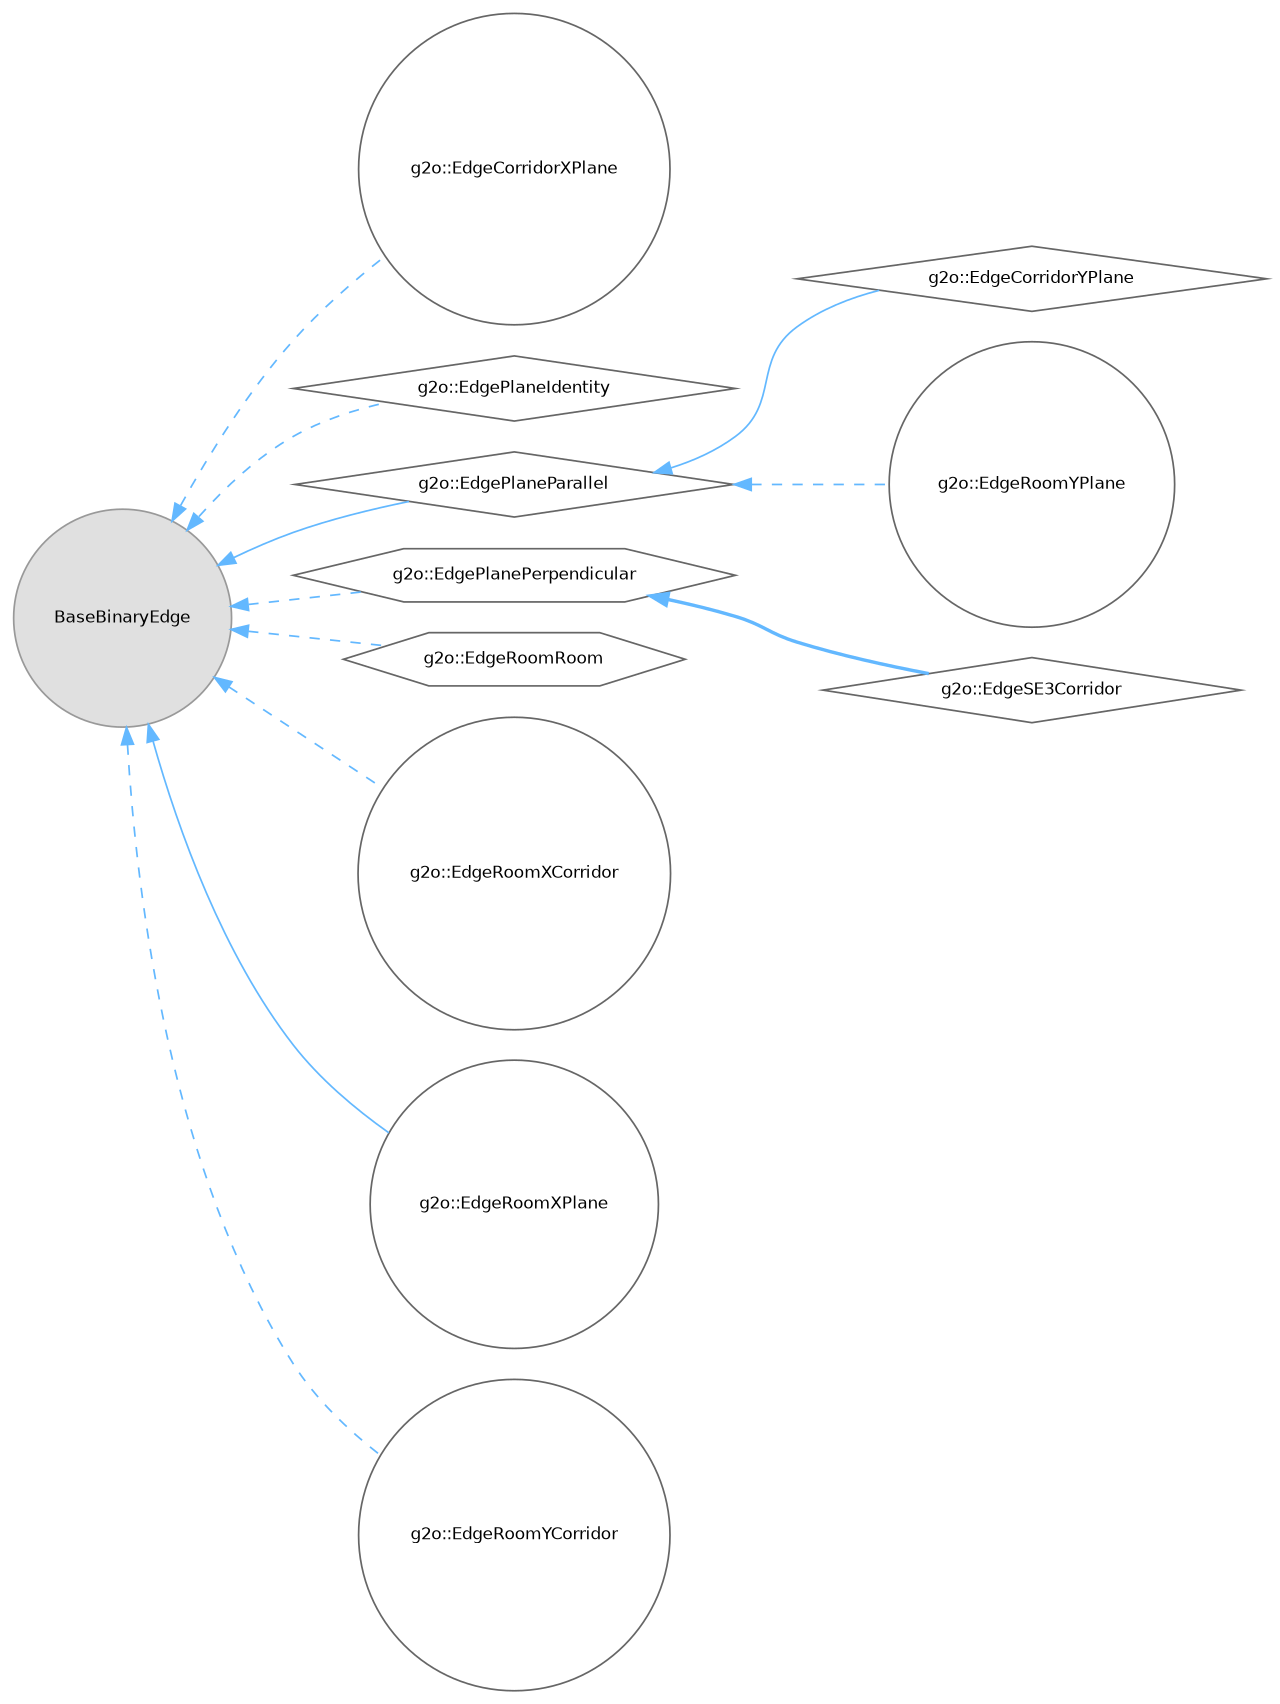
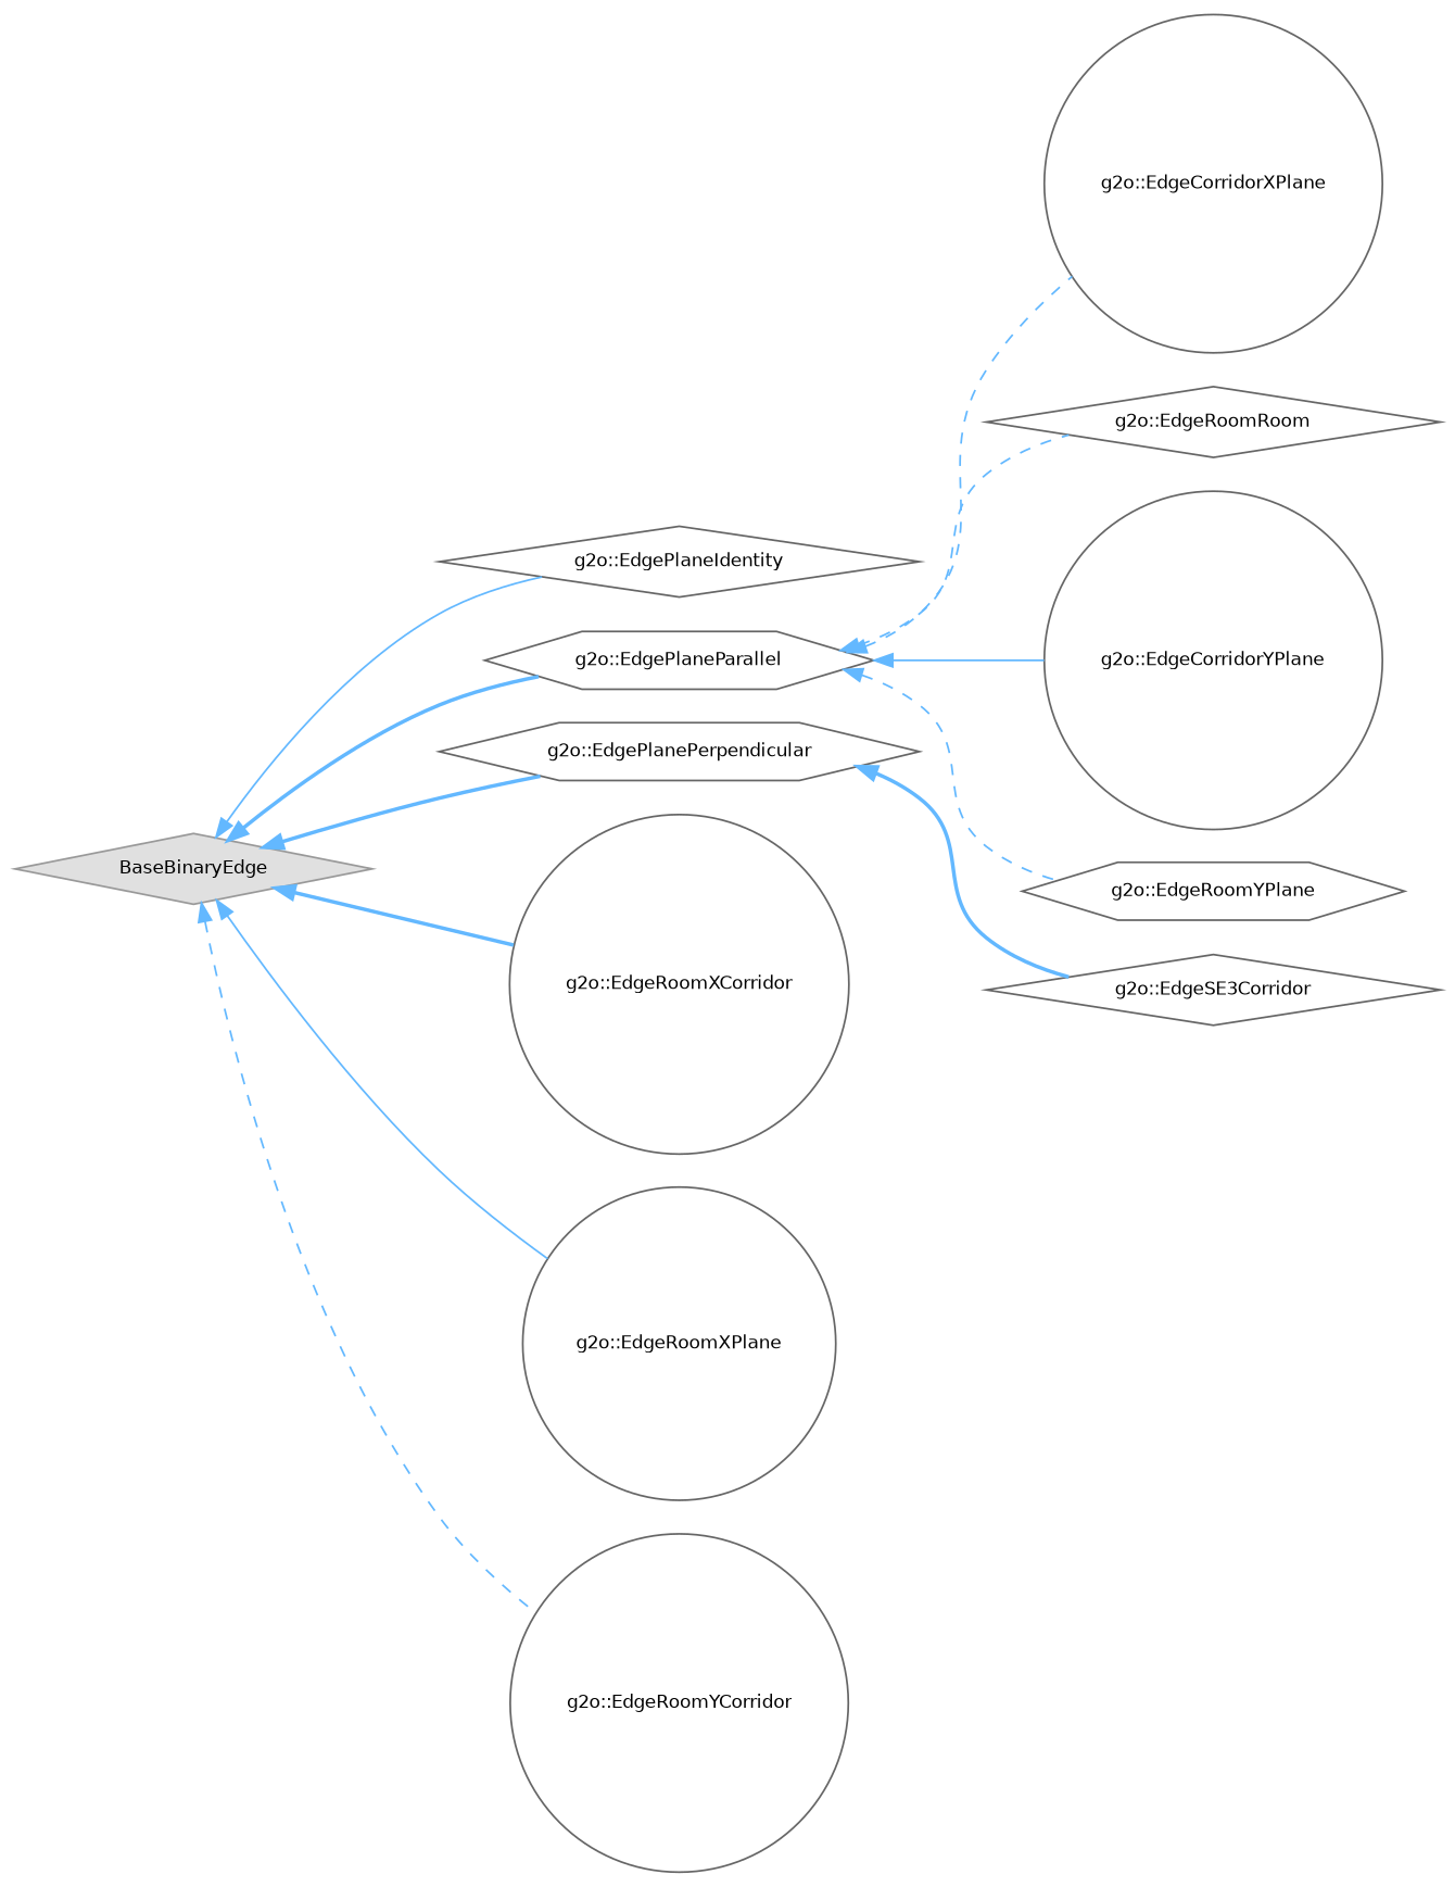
  digraph {
    rankdir=LR
    node [color=grey40 fillcolor=white fontname=Helvetica fontsize=10 shape=diamond style=filled]
    edge [color=steelblue1 dir=back fontname=Helvetica fontsize=10 labelfontname=Helvetica labelfontsize=10 style=dashed]
-   n1 [color=grey60 fillcolor="#E0E0E0" height=0.2 label=BaseBinaryEdge shape=circle width=0.4]
+   n1 [color=grey60 fillcolor="#E0E0E0" height=0.2 label=BaseBinaryEdge width=0.4]
    n2 [height=0.2 label="g2o::EdgeCorridorXPlane" shape=circle width=0.4]
    n3 [height=0.2 label="g2o::EdgePlaneIdentity" width=0.4]
-   n4 [height=0.2 label="g2o::EdgePlaneParallel" width=0.4]
+   n4 [height=0.2 label="g2o::EdgePlaneParallel" shape=hexagon width=0.4]
    n5 [height=0.2 label="g2o::EdgePlanePerpendicular" shape=hexagon width=0.4]
-   n6 [height=0.2 label="g2o::EdgeRoomRoom" shape=hexagon width=0.4]
+   n6 [height=0.2 label="g2o::EdgeRoomRoom" width=0.4]
    n7 [height=0.2 label="g2o::EdgeRoomXCorridor" shape=circle width=0.4]
    n8 [height=0.2 label="g2o::EdgeRoomXPlane" shape=circle width=0.4]
    n9 [height=0.2 label="g2o::EdgeRoomYCorridor" shape=circle width=0.4]
-   n10 [height=0.2 label="g2o::EdgeCorridorYPlane" width=0.4]
-   n11 [height=0.2 label="g2o::EdgeRoomYPlane" shape=circle width=0.4]
+   n10 [height=0.2 label="g2o::EdgeCorridorYPlane" shape=circle width=0.4]
+   n11 [height=0.2 label="g2o::EdgeRoomYPlane" shape=hexagon width=0.4]
    n12 [height=0.2 label="g2o::EdgeSE3Corridor" width=0.4]
-   n1 -> n2
-   n1 -> n3
-   n1 -> n4 [style=solid]
-   n1 -> n5
-   n1 -> n6
-   n1 -> n7
+   n4 -> n2
+   n1 -> n3 [style=solid]
+   n1 -> n4 [style=bold]
+   n1 -> n5 [style=bold]
+   n4 -> n6
+   n1 -> n7 [style=bold]
    n1 -> n8 [style=solid]
    n1 -> n9
    n4 -> n10 [style=solid]
    n4 -> n11
    n5 -> n12 [style=bold]
  }
